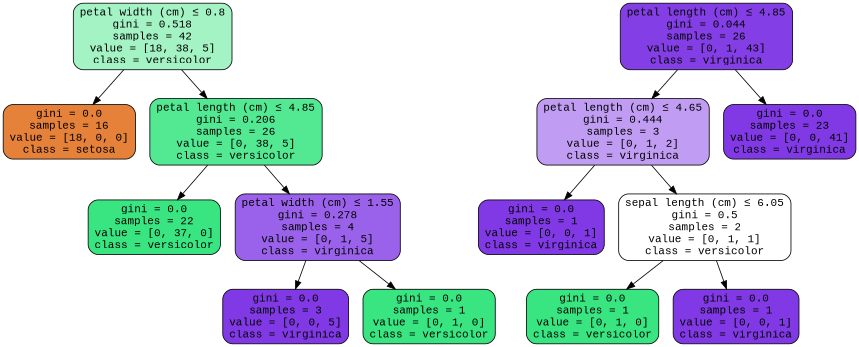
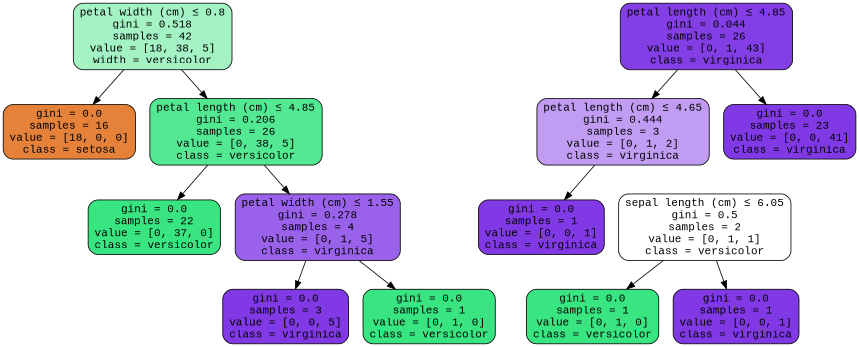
  digraph {
    fontname="Liberation Mono"
    node [color=black fillcolor="#8139e5" fontname="Liberation Mono" shape=box style="filled, rounded"]
    edge [fontname="Liberation Mono"]
-   n1 [fillcolor="#a3f3c4" label=<petal width (cm) &le; 0.8<br/>gini = 0.518<br/>samples = 42<br/>value = [18, 38, 5]<br/>class = versicolor>]
+   n1 [fillcolor="#a3f3c4" label=<petal width (cm) &le; 0.8<br/>gini = 0.518<br/>samples = 42<br/>value = [18, 38, 5]<br/>width = versicolor>]
    n2 [fillcolor="#e58139" label=<gini = 0.0<br/>samples = 16<br/>value = [18, 0, 0]<br/>class = setosa>]
    n3 [fillcolor="#53e892" label=<petal length (cm) &le; 4.85<br/>gini = 0.206<br/>samples = 26<br/>value = [0, 38, 5]<br/>class = versicolor>]
    n4 [fillcolor="#843ee6" label=<petal length (cm) &le; 4.85<br/>gini = 0.044<br/>samples = 26<br/>value = [0, 1, 43]<br/>class = virginica>]
    n5 [fillcolor="#c09cf2" label=<petal length (cm) &le; 4.65<br/>gini = 0.444<br/>samples = 3<br/>value = [0, 1, 2]<br/>class = virginica>]
    n6 [label=<gini = 0.0<br/>samples = 23<br/>value = [0, 0, 41]<br/>class = virginica>]
    n7 [fillcolor="#39e581" label=<gini = 0.0<br/>samples = 22<br/>value = [0, 37, 0]<br/>class = versicolor>]
    n8 [fillcolor="#9a61ea" label=<petal width (cm) &le; 1.55<br/>gini = 0.278<br/>samples = 4<br/>value = [0, 1, 5]<br/>class = virginica>]
    n9 [label=<gini = 0.0<br/>samples = 3<br/>value = [0, 0, 5]<br/>class = virginica>]
    n10 [fillcolor="#39e581" label=<gini = 0.0<br/>samples = 1<br/>value = [0, 1, 0]<br/>class = versicolor>]
    n11 [label=<gini = 0.0<br/>samples = 1<br/>value = [0, 0, 1]<br/>class = virginica>]
    n12 [fillcolor="#ffffff" label=<sepal length (cm) &le; 6.05<br/>gini = 0.5<br/>samples = 2<br/>value = [0, 1, 1]<br/>class = versicolor>]
    n13 [fillcolor="#39e581" label=<gini = 0.0<br/>samples = 1<br/>value = [0, 1, 0]<br/>class = versicolor>]
    n14 [label=<gini = 0.0<br/>samples = 1<br/>value = [0, 0, 1]<br/>class = virginica>]
    n1 -> n2
    n1 -> n3
    n3 -> n7
    n3 -> n8
    n4 -> n5
    n4 -> n6
    n5 -> n11
-   n5 -> n12
    n8 -> n9
    n8 -> n10
    n12 -> n13
    n12 -> n14
  }
